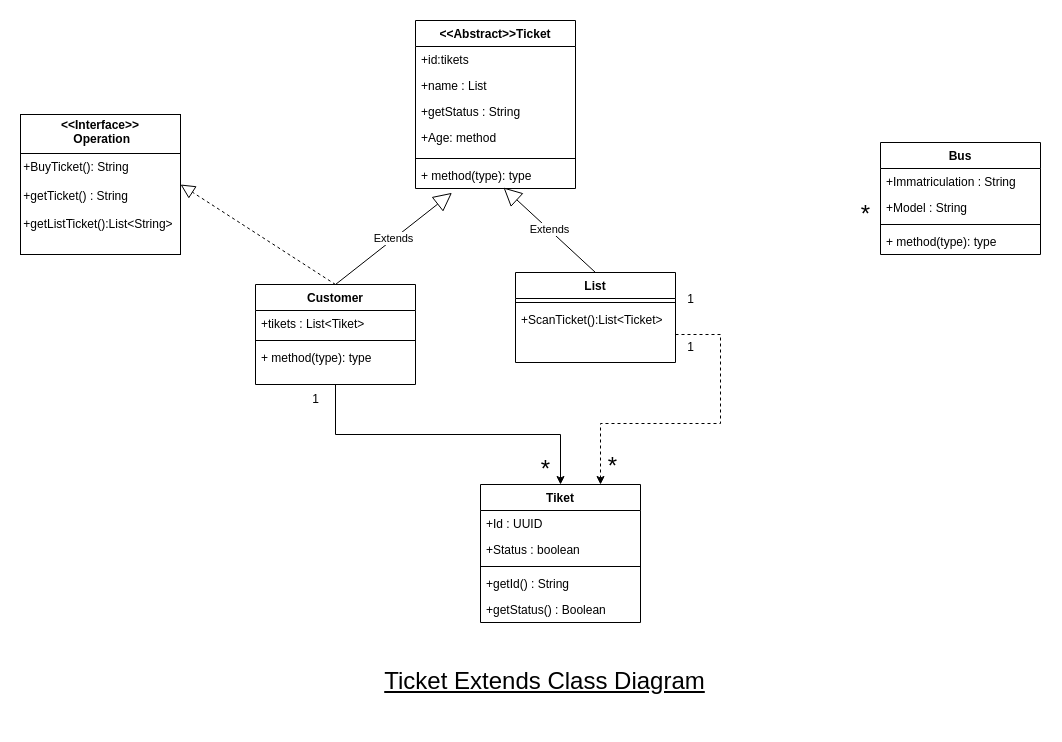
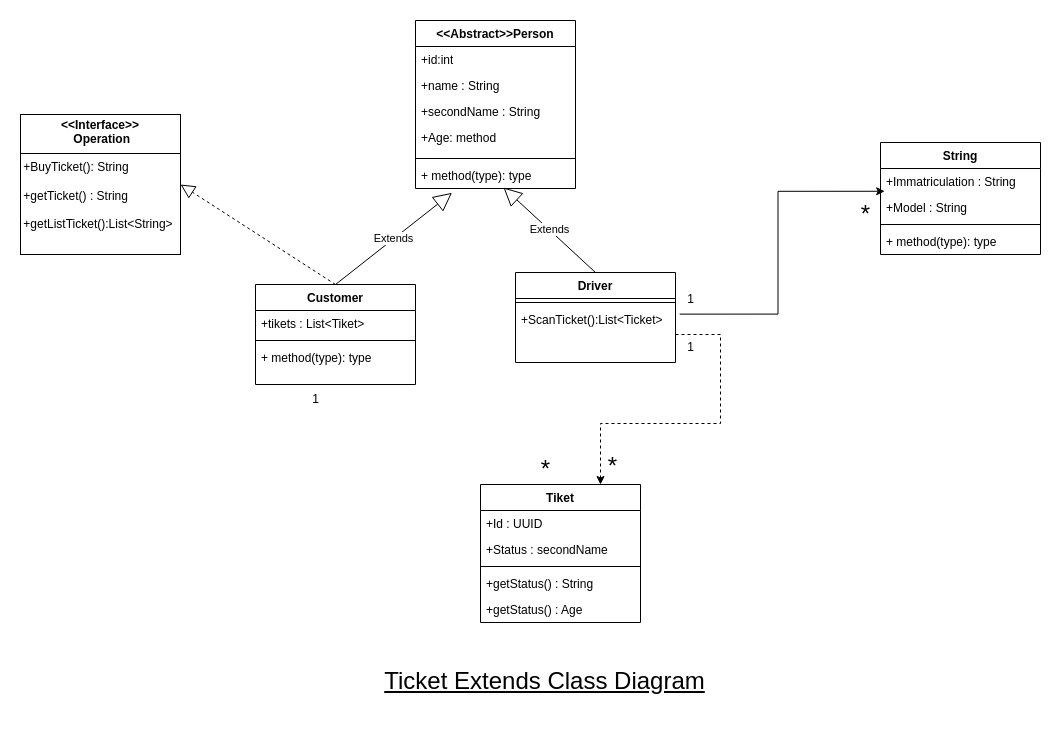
  <mxCell id="0" />
  <mxCell id="1" parent="0" />
- <mxCell id="2" value="&amp;lt;&amp;lt;Abstract&amp;gt;&amp;gt;Ticket" style="swimlane;fontStyle=1;align=center;verticalAlign=top;childLayout=stackLayout;horizontal=1;startSize=26;horizontalStack=0;resizeParent=1;resizeParentMax=0;resizeLast=0;collapsible=1;marginBottom=0;whiteSpace=wrap;html=1;" parent="1" vertex="1"><mxGeometry x="415" y="20" width="160" height="168" as="geometry" /></mxCell>
- <mxCell id="3" value="+id:tikets" style="text;strokeColor=none;fillColor=none;align=left;verticalAlign=top;spacingLeft=4;spacingRight=4;overflow=hidden;rotatable=0;points=[[0,0.5],[1,0.5]];portConstraint=eastwest;whiteSpace=wrap;html=1;" parent="2" vertex="1"><mxGeometry y="26" width="160" height="26" as="geometry" /></mxCell>
- <mxCell id="4" value="+name : List" style="text;strokeColor=none;fillColor=none;align=left;verticalAlign=top;spacingLeft=4;spacingRight=4;overflow=hidden;rotatable=0;points=[[0,0.5],[1,0.5]];portConstraint=eastwest;whiteSpace=wrap;html=1;" parent="2" vertex="1"><mxGeometry y="52" width="160" height="26" as="geometry" /></mxCell>
- <mxCell id="5" value="+getStatus : String" style="text;strokeColor=none;fillColor=none;align=left;verticalAlign=top;spacingLeft=4;spacingRight=4;overflow=hidden;rotatable=0;points=[[0,0.5],[1,0.5]];portConstraint=eastwest;whiteSpace=wrap;html=1;" parent="2" vertex="1"><mxGeometry y="78" width="160" height="26" as="geometry" /></mxCell>
+ <mxCell id="2" value="&amp;lt;&amp;lt;Abstract&amp;gt;&amp;gt;Person" style="swimlane;fontStyle=1;align=center;verticalAlign=top;childLayout=stackLayout;horizontal=1;startSize=26;horizontalStack=0;resizeParent=1;resizeParentMax=0;resizeLast=0;collapsible=1;marginBottom=0;whiteSpace=wrap;html=1;" parent="1" vertex="1"><mxGeometry x="415" y="20" width="160" height="168" as="geometry" /></mxCell>
+ <mxCell id="3" value="+id:int" style="text;strokeColor=none;fillColor=none;align=left;verticalAlign=top;spacingLeft=4;spacingRight=4;overflow=hidden;rotatable=0;points=[[0,0.5],[1,0.5]];portConstraint=eastwest;whiteSpace=wrap;html=1;" parent="2" vertex="1"><mxGeometry y="26" width="160" height="26" as="geometry" /></mxCell>
+ <mxCell id="4" value="+name : String" style="text;strokeColor=none;fillColor=none;align=left;verticalAlign=top;spacingLeft=4;spacingRight=4;overflow=hidden;rotatable=0;points=[[0,0.5],[1,0.5]];portConstraint=eastwest;whiteSpace=wrap;html=1;" parent="2" vertex="1"><mxGeometry y="52" width="160" height="26" as="geometry" /></mxCell>
+ <mxCell id="5" value="+secondName : String" style="text;strokeColor=none;fillColor=none;align=left;verticalAlign=top;spacingLeft=4;spacingRight=4;overflow=hidden;rotatable=0;points=[[0,0.5],[1,0.5]];portConstraint=eastwest;whiteSpace=wrap;html=1;" parent="2" vertex="1"><mxGeometry y="78" width="160" height="26" as="geometry" /></mxCell>
  <mxCell id="6" value="+Age: method" style="text;strokeColor=none;fillColor=none;align=left;verticalAlign=top;spacingLeft=4;spacingRight=4;overflow=hidden;rotatable=0;points=[[0,0.5],[1,0.5]];portConstraint=eastwest;whiteSpace=wrap;html=1;" parent="2" vertex="1"><mxGeometry y="104" width="160" height="30" as="geometry" /></mxCell>
  <mxCell id="7" value="" style="line;strokeWidth=1;fillColor=none;align=left;verticalAlign=middle;spacingTop=-1;spacingLeft=3;spacingRight=3;rotatable=0;labelPosition=right;points=[];portConstraint=eastwest;strokeColor=inherit;" parent="2" vertex="1"><mxGeometry y="134" width="160" height="8" as="geometry" /></mxCell>
  <mxCell id="8" value="+ method(type): type" style="text;strokeColor=none;fillColor=none;align=left;verticalAlign=top;spacingLeft=4;spacingRight=4;overflow=hidden;rotatable=0;points=[[0,0.5],[1,0.5]];portConstraint=eastwest;whiteSpace=wrap;html=1;" parent="2" vertex="1"><mxGeometry y="142" width="160" height="26" as="geometry" /></mxCell>
- <mxCell id="9" value="Bus" style="swimlane;fontStyle=1;align=center;verticalAlign=top;childLayout=stackLayout;horizontal=1;startSize=26;horizontalStack=0;resizeParent=1;resizeParentMax=0;resizeLast=0;collapsible=1;marginBottom=0;whiteSpace=wrap;html=1;" parent="1" vertex="1"><mxGeometry x="880" y="142" width="160" height="112" as="geometry" /></mxCell>
+ <mxCell id="9" value="String" style="swimlane;fontStyle=1;align=center;verticalAlign=top;childLayout=stackLayout;horizontal=1;startSize=26;horizontalStack=0;resizeParent=1;resizeParentMax=0;resizeLast=0;collapsible=1;marginBottom=0;whiteSpace=wrap;html=1;" parent="1" vertex="1"><mxGeometry x="880" y="142" width="160" height="112" as="geometry" /></mxCell>
  <mxCell id="10" value="+Immatriculation : String" style="text;strokeColor=none;fillColor=none;align=left;verticalAlign=top;spacingLeft=4;spacingRight=4;overflow=hidden;rotatable=0;points=[[0,0.5],[1,0.5]];portConstraint=eastwest;whiteSpace=wrap;html=1;" parent="9" vertex="1"><mxGeometry y="26" width="160" height="26" as="geometry" /></mxCell>
  <mxCell id="11" value="+Model : String" style="text;strokeColor=none;fillColor=none;align=left;verticalAlign=top;spacingLeft=4;spacingRight=4;overflow=hidden;rotatable=0;points=[[0,0.5],[1,0.5]];portConstraint=eastwest;whiteSpace=wrap;html=1;" parent="9" vertex="1"><mxGeometry y="52" width="160" height="26" as="geometry" /></mxCell>
  <mxCell id="12" value="" style="line;strokeWidth=1;fillColor=none;align=left;verticalAlign=middle;spacingTop=-1;spacingLeft=3;spacingRight=3;rotatable=0;labelPosition=right;points=[];portConstraint=eastwest;strokeColor=inherit;" parent="9" vertex="1"><mxGeometry y="78" width="160" height="8" as="geometry" /></mxCell>
  <mxCell id="13" value="+ method(type): type" style="text;strokeColor=none;fillColor=none;align=left;verticalAlign=top;spacingLeft=4;spacingRight=4;overflow=hidden;rotatable=0;points=[[0,0.5],[1,0.5]];portConstraint=eastwest;whiteSpace=wrap;html=1;" parent="9" vertex="1"><mxGeometry y="86" width="160" height="26" as="geometry" /></mxCell>
  <mxCell id="14" value="Tiket" style="swimlane;fontStyle=1;align=center;verticalAlign=top;childLayout=stackLayout;horizontal=1;startSize=26;horizontalStack=0;resizeParent=1;resizeParentMax=0;resizeLast=0;collapsible=1;marginBottom=0;whiteSpace=wrap;html=1;" parent="1" vertex="1"><mxGeometry x="480" y="484" width="160" height="138" as="geometry" /></mxCell>
  <mxCell id="15" value="+Id : UUID" style="text;strokeColor=none;fillColor=none;align=left;verticalAlign=top;spacingLeft=4;spacingRight=4;overflow=hidden;rotatable=0;points=[[0,0.5],[1,0.5]];portConstraint=eastwest;whiteSpace=wrap;html=1;" parent="14" vertex="1"><mxGeometry y="26" width="160" height="26" as="geometry" /></mxCell>
- <mxCell id="16" value="+Status : boolean&amp;nbsp;" style="text;strokeColor=none;fillColor=none;align=left;verticalAlign=top;spacingLeft=4;spacingRight=4;overflow=hidden;rotatable=0;points=[[0,0.5],[1,0.5]];portConstraint=eastwest;whiteSpace=wrap;html=1;" parent="14" vertex="1"><mxGeometry y="52" width="160" height="26" as="geometry" /></mxCell>
+ <mxCell id="16" value="+Status : secondName&amp;nbsp;" style="text;strokeColor=none;fillColor=none;align=left;verticalAlign=top;spacingLeft=4;spacingRight=4;overflow=hidden;rotatable=0;points=[[0,0.5],[1,0.5]];portConstraint=eastwest;whiteSpace=wrap;html=1;" parent="14" vertex="1"><mxGeometry y="52" width="160" height="26" as="geometry" /></mxCell>
  <mxCell id="17" value="" style="line;strokeWidth=1;fillColor=none;align=left;verticalAlign=middle;spacingTop=-1;spacingLeft=3;spacingRight=3;rotatable=0;labelPosition=right;points=[];portConstraint=eastwest;strokeColor=inherit;" parent="14" vertex="1"><mxGeometry y="78" width="160" height="8" as="geometry" /></mxCell>
- <mxCell id="18" value="+getId() : String&lt;div&gt;&lt;br/&gt;&lt;/div&gt;" style="text;strokeColor=none;fillColor=none;align=left;verticalAlign=top;spacingLeft=4;spacingRight=4;overflow=hidden;rotatable=0;points=[[0,0.5],[1,0.5]];portConstraint=eastwest;whiteSpace=wrap;html=1;" parent="14" vertex="1"><mxGeometry y="86" width="160" height="26" as="geometry" /></mxCell>
- <mxCell id="19" value="&lt;div&gt;+getStatus() : Boolean&amp;nbsp;&lt;/div&gt;" style="text;strokeColor=none;fillColor=none;align=left;verticalAlign=top;spacingLeft=4;spacingRight=4;overflow=hidden;rotatable=0;points=[[0,0.5],[1,0.5]];portConstraint=eastwest;whiteSpace=wrap;html=1;" parent="14" vertex="1"><mxGeometry y="112" width="160" height="26" as="geometry" /></mxCell>
+ <mxCell id="18" value="+getStatus() : String&lt;div&gt;&lt;br/&gt;&lt;/div&gt;" style="text;strokeColor=none;fillColor=none;align=left;verticalAlign=top;spacingLeft=4;spacingRight=4;overflow=hidden;rotatable=0;points=[[0,0.5],[1,0.5]];portConstraint=eastwest;whiteSpace=wrap;html=1;" parent="14" vertex="1"><mxGeometry y="86" width="160" height="26" as="geometry" /></mxCell>
+ <mxCell id="19" value="&lt;div&gt;+getStatus() : Age&amp;nbsp;&lt;/div&gt;" style="text;strokeColor=none;fillColor=none;align=left;verticalAlign=top;spacingLeft=4;spacingRight=4;overflow=hidden;rotatable=0;points=[[0,0.5],[1,0.5]];portConstraint=eastwest;whiteSpace=wrap;html=1;" parent="14" vertex="1"><mxGeometry y="112" width="160" height="26" as="geometry" /></mxCell>
  <mxCell id="20" value="&lt;p style=&quot;margin:0px;margin-top:4px;text-align:center;&quot;&gt;&lt;span style=&quot;font-weight: 700;&quot;&gt;&amp;lt;&amp;lt;Interface&amp;gt;&amp;gt;&lt;/span&gt;&lt;/p&gt;&lt;div style=&quot;font-weight: 700; text-align: center;&quot;&gt;&amp;nbsp;Operation&lt;/div&gt;&lt;hr size=&quot;1&quot; style=&quot;border-style:solid;&quot;&gt;&amp;nbsp;+BuyTicket(): String&lt;div&gt;&amp;nbsp;&lt;/div&gt;&lt;div&gt;&amp;nbsp;+getTicket() : String&lt;br&gt;&lt;br&gt;&amp;nbsp;+getListTicket():List&amp;lt;String&amp;gt;&lt;/div&gt;&lt;div&gt;&lt;br&gt;&lt;/div&gt;&lt;div&gt;&lt;br&gt;&lt;/div&gt;&lt;div&gt;&lt;br&gt;&lt;div style=&quot;text-align: center; height: 2px;&quot;&gt;&lt;br&gt;&lt;/div&gt;&lt;/div&gt;" style="verticalAlign=top;align=left;overflow=fill;html=1;whiteSpace=wrap;" parent="1" vertex="1"><mxGeometry x="20" y="114" width="160" height="140" as="geometry" /></mxCell>
- <mxCell id="21" style="edgeStyle=orthogonalEdgeStyle;rounded=0;orthogonalLoop=1;jettySize=auto;html=1;entryX=0.5;entryY=0;entryDx=0;entryDy=0;" parent="1" source="22" target="14" edge="1"><mxGeometry relative="1" as="geometry"><Array as="points"><mxPoint x="335" y="434" /><mxPoint x="560" y="434" /></Array></mxGeometry></mxCell>
  <mxCell id="22" value="Customer" style="swimlane;fontStyle=1;align=center;verticalAlign=top;childLayout=stackLayout;horizontal=1;startSize=26;horizontalStack=0;resizeParent=1;resizeParentMax=0;resizeLast=0;collapsible=1;marginBottom=0;whiteSpace=wrap;html=1;" parent="1" vertex="1"><mxGeometry x="255" y="284" width="160" height="100" as="geometry" /></mxCell>
  <mxCell id="23" value="+tikets : List&amp;lt;Tiket&amp;gt;" style="text;strokeColor=none;fillColor=none;align=left;verticalAlign=top;spacingLeft=4;spacingRight=4;overflow=hidden;rotatable=0;points=[[0,0.5],[1,0.5]];portConstraint=eastwest;whiteSpace=wrap;html=1;" parent="22" vertex="1"><mxGeometry y="26" width="160" height="26" as="geometry" /></mxCell>
  <mxCell id="24" value="" style="line;strokeWidth=1;fillColor=none;align=left;verticalAlign=middle;spacingTop=-1;spacingLeft=3;spacingRight=3;rotatable=0;labelPosition=right;points=[];portConstraint=eastwest;strokeColor=inherit;" parent="22" vertex="1"><mxGeometry y="52" width="160" height="8" as="geometry" /></mxCell>
  <mxCell id="25" value="+ method(type): type" style="text;strokeColor=none;fillColor=none;align=left;verticalAlign=top;spacingLeft=4;spacingRight=4;overflow=hidden;rotatable=0;points=[[0,0.5],[1,0.5]];portConstraint=eastwest;whiteSpace=wrap;html=1;" parent="22" vertex="1"><mxGeometry y="60" width="160" height="40" as="geometry" /></mxCell>
- <mxCell id="26" value="List" style="swimlane;fontStyle=1;align=center;verticalAlign=top;childLayout=stackLayout;horizontal=1;startSize=26;horizontalStack=0;resizeParent=1;resizeParentMax=0;resizeLast=0;collapsible=1;marginBottom=0;whiteSpace=wrap;html=1;" parent="1" vertex="1"><mxGeometry x="515" y="272" width="160" height="90" as="geometry" /></mxCell>
+ <mxCell id="26" value="Driver" style="swimlane;fontStyle=1;align=center;verticalAlign=top;childLayout=stackLayout;horizontal=1;startSize=26;horizontalStack=0;resizeParent=1;resizeParentMax=0;resizeLast=0;collapsible=1;marginBottom=0;whiteSpace=wrap;html=1;" parent="1" vertex="1"><mxGeometry x="515" y="272" width="160" height="90" as="geometry" /></mxCell>
  <mxCell id="27" value="" style="line;strokeWidth=1;fillColor=none;align=left;verticalAlign=middle;spacingTop=-1;spacingLeft=3;spacingRight=3;rotatable=0;labelPosition=right;points=[];portConstraint=eastwest;strokeColor=inherit;" parent="26" vertex="1"><mxGeometry y="26" width="160" height="8" as="geometry" /></mxCell>
  <mxCell id="28" value="+ScanTicket():List&amp;lt;Ticket&amp;gt;" style="text;strokeColor=none;fillColor=none;align=left;verticalAlign=top;spacingLeft=4;spacingRight=4;overflow=hidden;rotatable=0;points=[[0,0.5],[1,0.5]];portConstraint=eastwest;whiteSpace=wrap;html=1;" parent="26" vertex="1"><mxGeometry y="34" width="160" height="56" as="geometry" /></mxCell>
  <mxCell id="29" value="Extends" style="endArrow=block;endSize=16;endFill=0;html=1;rounded=0;exitX=0.5;exitY=0;exitDx=0;exitDy=0;entryX=0.228;entryY=1.167;entryDx=0;entryDy=0;entryPerimeter=0;" parent="1" source="22" target="8" edge="1"><mxGeometry width="160" relative="1" as="geometry"><mxPoint x="540" y="204" as="sourcePoint" /><mxPoint x="470" y="194" as="targetPoint" /></mxGeometry></mxCell>
  <mxCell id="30" value="Extends" style="endArrow=block;endSize=16;endFill=0;html=1;rounded=0;exitX=0.5;exitY=0;exitDx=0;exitDy=0;entryX=0.55;entryY=0.962;entryDx=0;entryDy=0;entryPerimeter=0;" parent="1" source="26" target="8" edge="1"><mxGeometry width="160" relative="1" as="geometry"><mxPoint x="540" y="204" as="sourcePoint" /><mxPoint x="700" y="204" as="targetPoint" /></mxGeometry></mxCell>
  <mxCell id="31" style="edgeStyle=orthogonalEdgeStyle;rounded=0;orthogonalLoop=1;jettySize=auto;html=1;entryX=0.75;entryY=0;entryDx=0;entryDy=0;dashed=1;" parent="1" source="28" target="14" edge="1"><mxGeometry relative="1" as="geometry"><mxPoint x="595" y="474" as="targetPoint" /><Array as="points"><mxPoint x="720" y="334" /><mxPoint x="720" y="423" /><mxPoint x="600" y="423" /></Array></mxGeometry></mxCell>
  <mxCell id="32" value="&lt;font style=&quot;font-size: 24px;&quot;&gt;*&lt;/font&gt;" style="edgeLabel;html=1;align=center;verticalAlign=middle;resizable=0;points=[];" parent="31" vertex="1" connectable="0"><mxGeometry x="0.875" y="11" relative="1" as="geometry"><mxPoint y="1" as="offset" /></mxGeometry></mxCell>
+ <mxCell id="33" style="edgeStyle=orthogonalEdgeStyle;rounded=0;orthogonalLoop=1;jettySize=auto;html=1;exitX=1.026;exitY=0.136;exitDx=0;exitDy=0;exitPerimeter=0;entryX=0.026;entryY=-0.124;entryDx=0;entryDy=0;entryPerimeter=0;" parent="1" source="28" target="11" edge="1"><mxGeometry relative="1" as="geometry"><mxPoint x="750" y="204" as="targetPoint" /></mxGeometry></mxCell>
  <mxCell id="34" value="" style="endArrow=block;dashed=1;endFill=0;endSize=12;html=1;rounded=0;exitX=0.5;exitY=0;exitDx=0;exitDy=0;entryX=1;entryY=0.5;entryDx=0;entryDy=0;" parent="1" source="22" target="20" edge="1"><mxGeometry width="160" relative="1" as="geometry"><mxPoint x="370" y="354" as="sourcePoint" /><mxPoint x="530" y="354" as="targetPoint" /></mxGeometry></mxCell>
  <mxCell id="35" value="1" style="text;html=1;align=center;verticalAlign=middle;resizable=0;points=[];autosize=1;strokeColor=none;fillColor=none;" parent="1" vertex="1"><mxGeometry x="300" y="384" width="30" height="30" as="geometry" /></mxCell>
  <mxCell id="36" value="&lt;font style=&quot;font-size: 24px;&quot;&gt;*&lt;/font&gt;" style="text;html=1;align=center;verticalAlign=middle;resizable=0;points=[];autosize=1;strokeColor=none;fillColor=none;" parent="1" vertex="1"><mxGeometry x="530" y="449" width="30" height="40" as="geometry" /></mxCell>
  <mxCell id="37" value="1" style="text;html=1;align=center;verticalAlign=middle;resizable=0;points=[];autosize=1;strokeColor=none;fillColor=none;" parent="1" vertex="1"><mxGeometry x="675" y="332" width="30" height="30" as="geometry" /></mxCell>
  <mxCell id="38" value="1" style="text;html=1;align=center;verticalAlign=middle;resizable=0;points=[];autosize=1;strokeColor=none;fillColor=none;" parent="1" vertex="1"><mxGeometry x="675" y="284" width="30" height="30" as="geometry" /></mxCell>
  <mxCell id="39" value="&lt;font style=&quot;font-size: 24px;&quot;&gt;*&lt;/font&gt;" style="text;html=1;align=center;verticalAlign=middle;resizable=0;points=[];autosize=1;strokeColor=none;fillColor=none;" parent="1" vertex="1"><mxGeometry x="850" y="194" width="30" height="40" as="geometry" /></mxCell>
  <mxCell id="40" value="&lt;font style=&quot;font-size: 24px;&quot;&gt;&lt;u&gt;Ticket Extends Class Diagram&lt;/u&gt;&lt;/font&gt;&lt;div&gt;&lt;font size=&quot;3&quot;&gt;&lt;br&gt;&lt;/font&gt;&lt;/div&gt;" style="text;html=1;align=center;verticalAlign=middle;resizable=0;points=[];autosize=1;strokeColor=none;fillColor=none;" parent="1" vertex="1"><mxGeometry x="364" y="660" width="360" height="60" as="geometry" /></mxCell>
